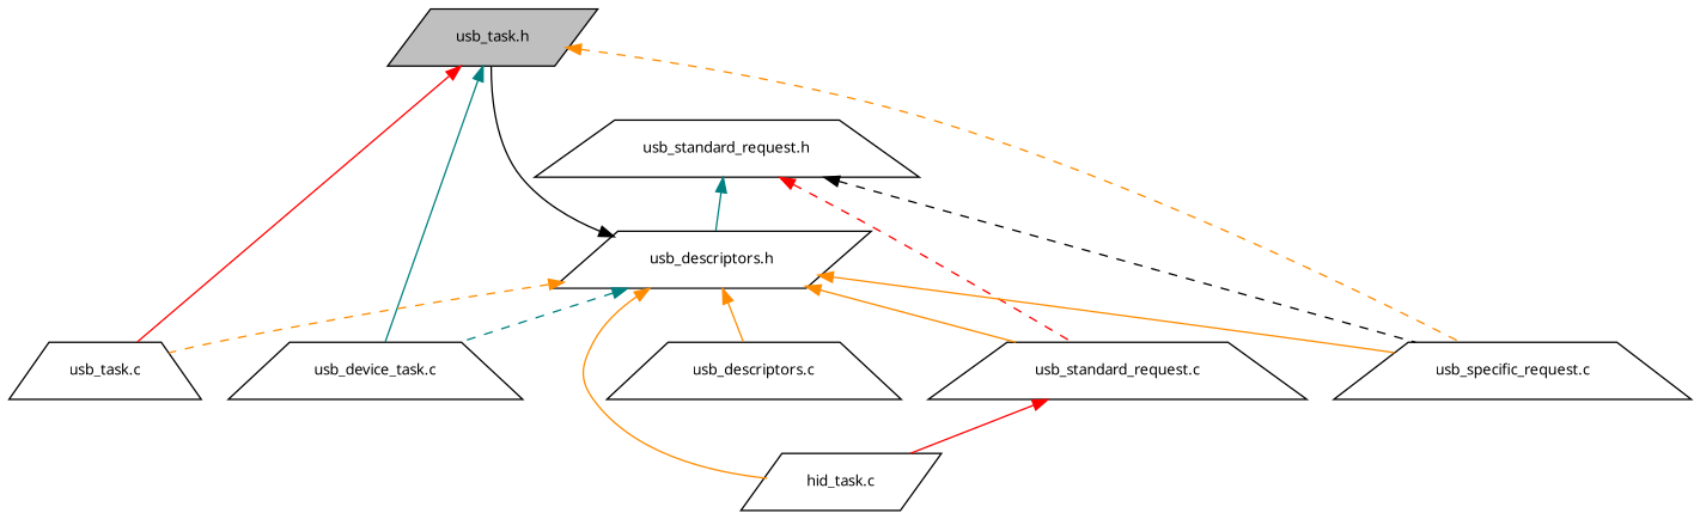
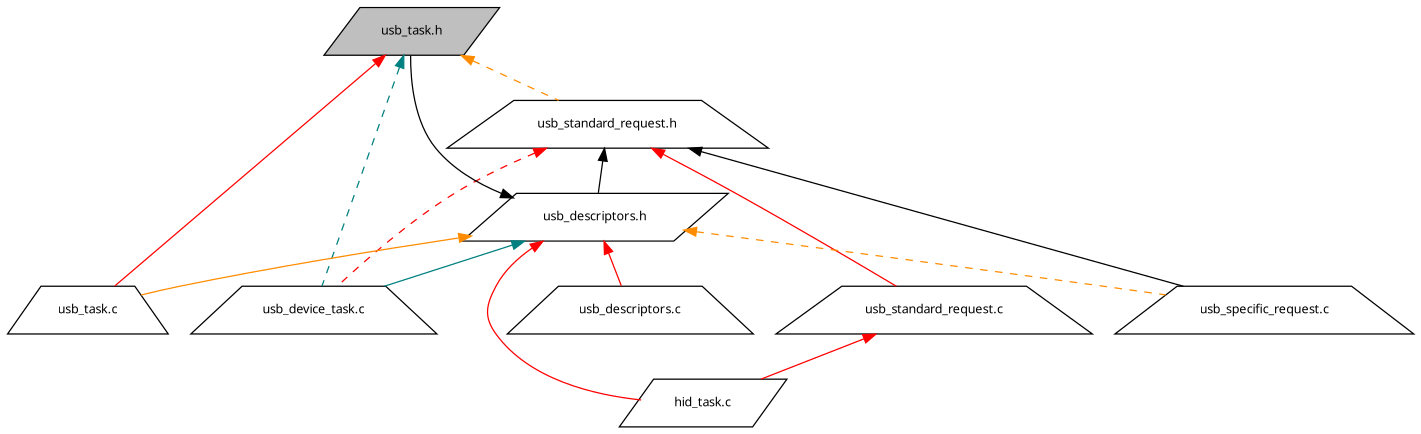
  digraph {
    node [color=black fillcolor=white fontname="FreeSans.ttf" fontsize=10 shape=trapezium style=filled]
    edge [color=red dir=back fontname="FreeSans.ttf" fontsize=10 labelfontname="FreeSans.ttf" labelfontsize=10 style=solid]
    n1 [fillcolor=grey75 fontcolor=black height=0.2 label="usb_task.h" shape=parallelogram width=0.4]
    n2 [height=0.2 label="usb_device_task.c" width=0.4]
    n3 [height=0.2 label="usb_standard_request.h" width=0.4]
    n4 [height=0.2 label="usb_task.c" width=0.4]
    n5 [height=0.2 label="usb_descriptors.h" shape=parallelogram width=0.4]
    n6 [height=0.2 label="usb_specific_request.c" width=0.4]
    n7 [height=0.2 label="usb_standard_request.c" width=0.4]
    n8 [height=0.2 label="hid_task.c" shape=parallelogram width=0.4]
    n9 [height=0.2 label="usb_descriptors.c" width=0.4]
-   n1 -> n2 [color=teal]
-   n1 -> n6 [color=darkorange style=dashed]
+   n1 -> n2 [color=teal style=dashed]
+   n1 -> n3 [color=darkorange style=dashed]
    n1 -> n4
-   n3 -> n5 [color=teal]
-   n3 -> n6 [color=black style=dashed]
-   n3 -> n7 [style=dashed]
+   n3 -> n2 [style=dashed]
+   n3 -> n5 [color=black]
+   n3 -> n6 [color=black]
+   n3 -> n7
    n5 -> n1 [color=black]
-   n5 -> n2 [color=teal style=dashed]
-   n5 -> n4 [color=darkorange style=dashed]
-   n5 -> n6 [color=darkorange]
-   n5 -> n7 [color=darkorange]
-   n5 -> n8 [color=darkorange]
-   n5 -> n9 [color=darkorange]
+   n5 -> n2 [color=teal]
+   n5 -> n4 [color=darkorange]
+   n5 -> n6 [color=darkorange style=dashed]
+   n5 -> n8
+   n5 -> n9
    n7 -> n8
  }
